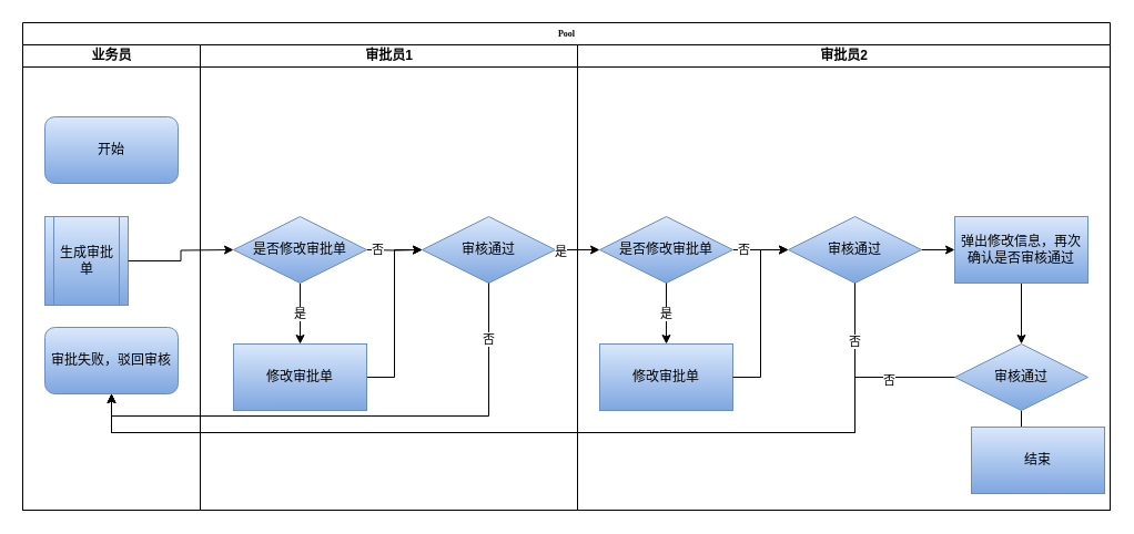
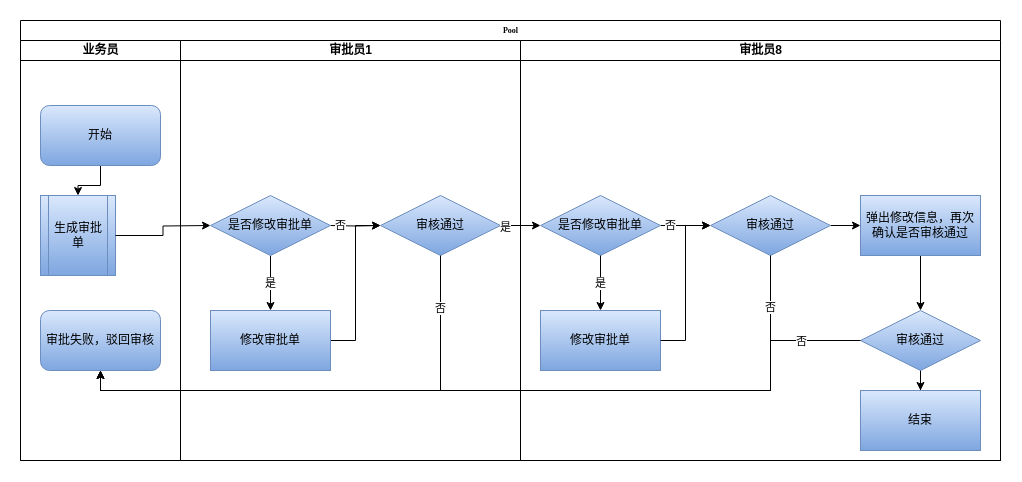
  <mxCell id="0" />
  <mxCell id="1" parent="0" />
  <mxCell id="2" value="Pool" style="swimlane;html=1;childLayout=stackLayout;startSize=20;rounded=0;shadow=0;labelBackgroundColor=none;strokeWidth=1;fontFamily=Verdana;fontSize=8;align=center;" parent="1" vertex="1"><mxGeometry x="20" y="20" width="980" height="440" as="geometry" /></mxCell>
  <mxCell id="3" value="业务员" style="swimlane;html=1;startSize=20;" parent="2" vertex="1"><mxGeometry y="20" width="160" height="420" as="geometry" /></mxCell>
  <mxCell id="4" value="生成审批单" style="shape=process;whiteSpace=wrap;html=1;backgroundOutline=1;fillColor=#dae8fc;gradientColor=#7ea6e0;strokeColor=#6c8ebf;" vertex="1" parent="3"><mxGeometry x="20" y="155" width="75" height="80" as="geometry" /></mxCell>
+ <mxCell id="5" style="edgeStyle=orthogonalEdgeStyle;rounded=0;orthogonalLoop=1;jettySize=auto;html=1;entryX=0.5;entryY=0;entryDx=0;entryDy=0;" edge="1" parent="3" source="6" target="4"><mxGeometry relative="1" as="geometry" /></mxCell>
  <mxCell id="6" value="开始" style="rounded=1;whiteSpace=wrap;html=1;fillColor=#dae8fc;gradientColor=#7ea6e0;strokeColor=#6c8ebf;" vertex="1" parent="3"><mxGeometry x="20" y="65" width="120" height="60" as="geometry" /></mxCell>
- <mxCell id="7" value="审批失败，驳回审核" style="rounded=1;whiteSpace=wrap;html=1;fillColor=#dae8fc;gradientColor=#7ea6e0;strokeColor=#6c8ebf;" vertex="1" parent="3"><mxGeometry x="20" y="255" width="120" height="60" as="geometry" /></mxCell>
+ <mxCell id="7" value="审批失败，驳回审核" style="rounded=1;whiteSpace=wrap;html=1;fillColor=#dae8fc;gradientColor=#7ea6e0;strokeColor=#6c8ebf;" vertex="1" parent="3"><mxGeometry x="20" y="270" width="120" height="60" as="geometry" /></mxCell>
  <mxCell id="8" value="审批员1" style="swimlane;html=1;startSize=20;" parent="2" vertex="1"><mxGeometry x="160" y="20" width="340" height="420" as="geometry" /></mxCell>
  <mxCell id="9" value="否" style="edgeStyle=orthogonalEdgeStyle;rounded=0;orthogonalLoop=1;jettySize=auto;html=1;entryX=0;entryY=0.5;entryDx=0;entryDy=0;" edge="1" parent="8" target="14"><mxGeometry x="-0.6" relative="1" as="geometry"><mxPoint x="150" y="185" as="sourcePoint" /><mxPoint as="offset" /></mxGeometry></mxCell>
  <mxCell id="10" value="是" style="edgeStyle=orthogonalEdgeStyle;rounded=0;orthogonalLoop=1;jettySize=auto;html=1;entryX=0.5;entryY=0;entryDx=0;entryDy=0;" edge="1" parent="8" source="11" target="13"><mxGeometry relative="1" as="geometry" /></mxCell>
  <mxCell id="11" value="是否修改审批单" style="rhombus;whiteSpace=wrap;html=1;fillColor=#dae8fc;gradientColor=#7ea6e0;strokeColor=#6c8ebf;" vertex="1" parent="8"><mxGeometry x="30" y="155" width="120" height="60" as="geometry" /></mxCell>
  <mxCell id="12" style="edgeStyle=orthogonalEdgeStyle;rounded=0;orthogonalLoop=1;jettySize=auto;html=1;entryX=0;entryY=0.5;entryDx=0;entryDy=0;" edge="1" parent="8" source="13" target="14"><mxGeometry relative="1" as="geometry" /></mxCell>
  <mxCell id="13" value="修改审批单" style="whiteSpace=wrap;html=1;fillColor=#dae8fc;gradientColor=#7ea6e0;strokeColor=#6c8ebf;" vertex="1" parent="8"><mxGeometry x="30" y="270" width="120" height="60" as="geometry" /></mxCell>
  <mxCell id="14" value="审核通过" style="rhombus;whiteSpace=wrap;html=1;fillColor=#dae8fc;gradientColor=#7ea6e0;strokeColor=#6c8ebf;" vertex="1" parent="8"><mxGeometry x="200" y="155" width="120" height="60" as="geometry" /></mxCell>
- <mxCell id="15" value="审批员2" style="swimlane;html=1;startSize=20;" parent="2" vertex="1"><mxGeometry x="500" y="20" width="480" height="420" as="geometry" /></mxCell>
+ <mxCell id="15" value="审批员8" style="swimlane;html=1;startSize=20;" parent="2" vertex="1"><mxGeometry x="500" y="20" width="480" height="420" as="geometry" /></mxCell>
  <mxCell id="16" value="否" style="edgeStyle=orthogonalEdgeStyle;rounded=0;orthogonalLoop=1;jettySize=auto;html=1;entryX=0;entryY=0.5;entryDx=0;entryDy=0;exitX=1;exitY=0.5;exitDx=0;exitDy=0;" edge="1" parent="15" target="21" source="17"><mxGeometry x="-0.6" relative="1" as="geometry"><mxPoint x="140" y="180" as="sourcePoint" /><mxPoint as="offset" /></mxGeometry></mxCell>
  <mxCell id="17" value="是否修改审批单" style="rhombus;whiteSpace=wrap;html=1;fillColor=#dae8fc;gradientColor=#7ea6e0;strokeColor=#6c8ebf;" vertex="1" parent="15"><mxGeometry x="20" y="155" width="120" height="60" as="geometry" /></mxCell>
  <mxCell id="18" value="修改审批单" style="whiteSpace=wrap;html=1;fillColor=#dae8fc;gradientColor=#7ea6e0;strokeColor=#6c8ebf;" vertex="1" parent="15"><mxGeometry x="20" y="270" width="120" height="60" as="geometry" /></mxCell>
  <mxCell id="19" value="是" style="edgeStyle=orthogonalEdgeStyle;rounded=0;orthogonalLoop=1;jettySize=auto;html=1;entryX=0.5;entryY=0;entryDx=0;entryDy=0;" edge="1" parent="15" source="17" target="18"><mxGeometry relative="1" as="geometry" /></mxCell>
  <mxCell id="20" style="edgeStyle=orthogonalEdgeStyle;rounded=0;orthogonalLoop=1;jettySize=auto;html=1;" edge="1" parent="15" source="21" target="24"><mxGeometry relative="1" as="geometry" /></mxCell>
  <mxCell id="21" value="审核通过" style="rhombus;whiteSpace=wrap;html=1;fillColor=#dae8fc;gradientColor=#7ea6e0;strokeColor=#6c8ebf;" vertex="1" parent="15"><mxGeometry x="190" y="155" width="120" height="60" as="geometry" /></mxCell>
  <mxCell id="22" style="edgeStyle=orthogonalEdgeStyle;rounded=0;orthogonalLoop=1;jettySize=auto;html=1;entryX=0;entryY=0.5;entryDx=0;entryDy=0;" edge="1" parent="15" source="18" target="21"><mxGeometry relative="1" as="geometry" /></mxCell>
  <mxCell id="23" style="edgeStyle=orthogonalEdgeStyle;rounded=0;orthogonalLoop=1;jettySize=auto;html=1;" edge="1" parent="15" source="24" target="26"><mxGeometry relative="1" as="geometry" /></mxCell>
  <mxCell id="24" value="弹出修改信息，再次确认是否审核通过" style="whiteSpace=wrap;html=1;fillColor=#dae8fc;gradientColor=#7ea6e0;strokeColor=#6c8ebf;" vertex="1" parent="15"><mxGeometry x="340" y="155" width="120" height="60" as="geometry" /></mxCell>
  <mxCell id="25" style="edgeStyle=orthogonalEdgeStyle;rounded=0;orthogonalLoop=1;jettySize=auto;html=1;entryX=0.5;entryY=0;entryDx=0;entryDy=0;" edge="1" parent="15" source="26" target="27"><mxGeometry relative="1" as="geometry" /></mxCell>
  <mxCell id="26" value="审核通过" style="rhombus;whiteSpace=wrap;html=1;fillColor=#dae8fc;gradientColor=#7ea6e0;strokeColor=#6c8ebf;" vertex="1" parent="15"><mxGeometry x="340" y="270" width="120" height="60" as="geometry" /></mxCell>
- <mxCell id="27" value="结束" style="whiteSpace=wrap;html=1;fillColor=#dae8fc;gradientColor=#7ea6e0;strokeColor=#6c8ebf;" vertex="1" parent="15"><mxGeometry x="355" y="345" width="120" height="60" as="geometry" /></mxCell>
+ <mxCell id="27" value="结束" style="whiteSpace=wrap;html=1;fillColor=#dae8fc;gradientColor=#7ea6e0;strokeColor=#6c8ebf;" vertex="1" parent="15"><mxGeometry x="340" y="350" width="120" height="60" as="geometry" /></mxCell>
  <mxCell id="28" value="" style="edgeStyle=orthogonalEdgeStyle;rounded=0;orthogonalLoop=1;jettySize=auto;html=1;" edge="1" parent="2" source="4"><mxGeometry relative="1" as="geometry"><mxPoint x="190" y="205" as="targetPoint" /></mxGeometry></mxCell>
  <mxCell id="29" style="edgeStyle=orthogonalEdgeStyle;rounded=0;orthogonalLoop=1;jettySize=auto;html=1;entryX=0;entryY=0.5;entryDx=0;entryDy=0;" edge="1" parent="2" source="14" target="17"><mxGeometry relative="1" as="geometry" /></mxCell>
  <mxCell id="30" value="是" style="edgeLabel;html=1;align=center;verticalAlign=middle;resizable=0;points=[];" vertex="1" connectable="0" parent="29"><mxGeometry x="-0.789" y="-1" relative="1" as="geometry"><mxPoint as="offset" /></mxGeometry></mxCell>
  <mxCell id="31" style="edgeStyle=orthogonalEdgeStyle;rounded=0;orthogonalLoop=1;jettySize=auto;html=1;entryX=0.5;entryY=1;entryDx=0;entryDy=0;exitX=0.5;exitY=1;exitDx=0;exitDy=0;" edge="1" parent="2" source="14" target="7"><mxGeometry relative="1" as="geometry" /></mxCell>
  <mxCell id="32" value="否" style="edgeLabel;html=1;align=center;verticalAlign=middle;resizable=0;points=[];" vertex="1" connectable="0" parent="31"><mxGeometry x="-0.79" y="-1" relative="1" as="geometry"><mxPoint as="offset" /></mxGeometry></mxCell>
  <mxCell id="33" style="edgeStyle=orthogonalEdgeStyle;rounded=0;orthogonalLoop=1;jettySize=auto;html=1;exitX=0.5;exitY=1;exitDx=0;exitDy=0;entryX=0.5;entryY=1;entryDx=0;entryDy=0;" edge="1" parent="2" source="21" target="7"><mxGeometry relative="1" as="geometry"><mxPoint x="80" y="360" as="targetPoint" /><Array as="points"><mxPoint x="750" y="370" /><mxPoint x="80" y="370" /></Array></mxGeometry></mxCell>
  <mxCell id="34" value="否" style="edgeLabel;html=1;align=center;verticalAlign=middle;resizable=0;points=[];" vertex="1" connectable="0" parent="33"><mxGeometry x="-0.876" y="-1" relative="1" as="geometry"><mxPoint as="offset" /></mxGeometry></mxCell>
  <mxCell id="35" style="edgeStyle=orthogonalEdgeStyle;rounded=0;orthogonalLoop=1;jettySize=auto;html=1;entryX=0.5;entryY=1;entryDx=0;entryDy=0;exitX=0;exitY=0.5;exitDx=0;exitDy=0;" edge="1" parent="2" source="26" target="7"><mxGeometry relative="1" as="geometry"><Array as="points"><mxPoint x="750" y="320" /><mxPoint x="750" y="370" /><mxPoint x="80" y="370" /></Array></mxGeometry></mxCell>
  <mxCell id="36" value="否" style="edgeLabel;html=1;align=center;verticalAlign=middle;resizable=0;points=[];" vertex="1" connectable="0" parent="35"><mxGeometry x="-0.766" y="1" relative="1" as="geometry"><mxPoint x="29" y="-7" as="offset" /></mxGeometry></mxCell>
